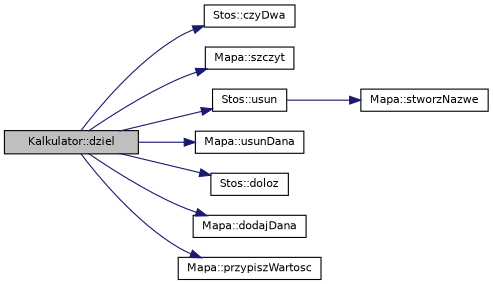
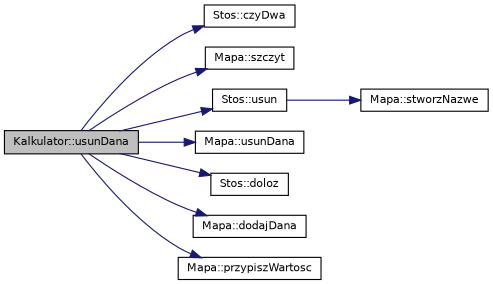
  digraph {
    fontname="DejaVu Sans"
    rankdir=LR
    node [color=black fillcolor=white fontname="DejaVu Sans" fontsize=10 shape=record style=filled]
    edge [color=midnightblue fontname="DejaVu Sans" fontsize=10 labelfontname=Helvetica labelfontsize=10 style=solid]
-   n1 [fillcolor=grey75 fontcolor=black height=0.2 label="Kalkulator::dziel" width=0.4]
+   n1 [fillcolor=grey75 fontcolor=black height=0.2 label="Kalkulator::usunDana" width=0.4]
    n2 [height=0.2 label="Stos::czyDwa" width=0.4]
    n3 [height=0.2 label="Mapa::szczyt" width=0.4]
    n4 [height=0.2 label="Stos::usun" width=0.4]
    n5 [height=0.2 label="Mapa::usunDana" width=0.4]
    n6 [height=0.2 label="Stos::doloz" width=0.4]
    n7 [height=0.2 label="Mapa::dodajDana" width=0.4]
    n8 [height=0.2 label="Mapa::przypiszWartosc" width=0.4]
    n9 [height=0.2 label="Mapa::stworzNazwe" width=0.4]
    n1 -> n2
    n1 -> n3
    n1 -> n4
    n1 -> n5
    n1 -> n6
    n1 -> n7
    n1 -> n8
    n4 -> n9
  }
